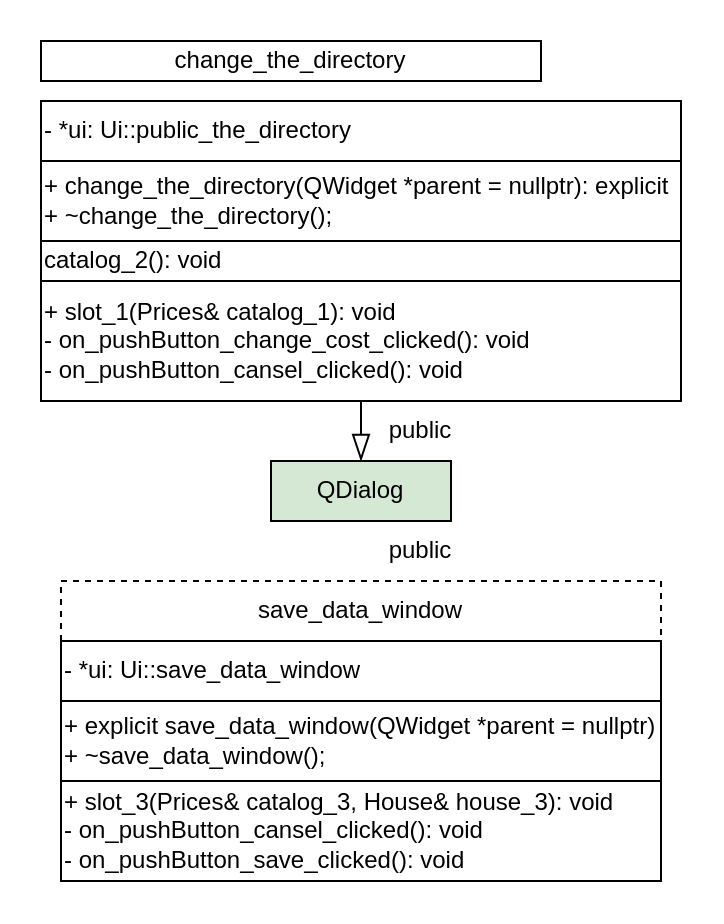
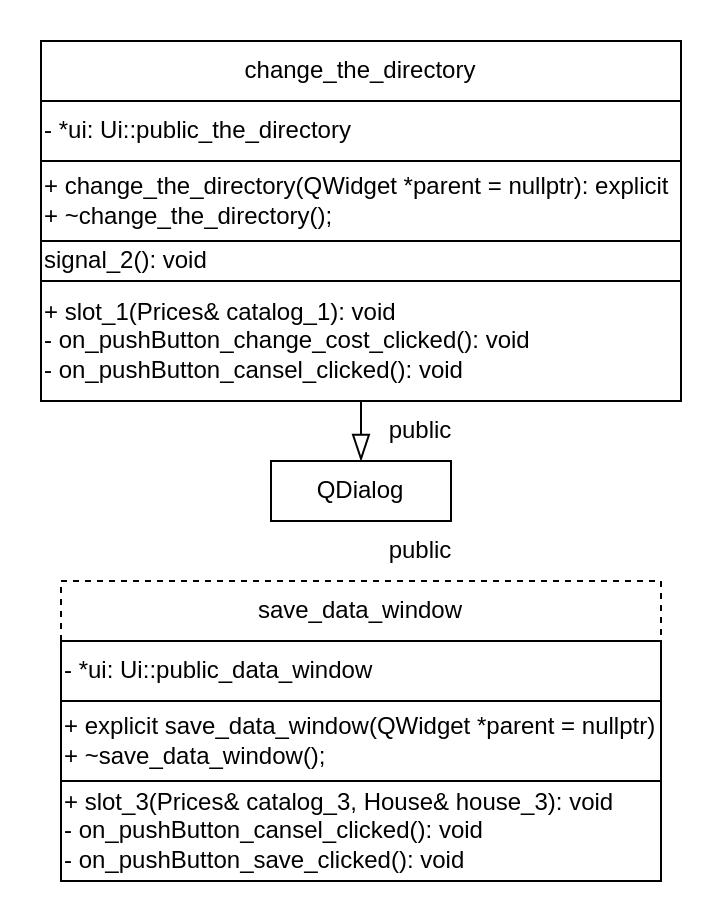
  <mxCell id="0" />
  <mxCell id="1" parent="0" />
- <mxCell id="2" value="&lt;div style=&quot;margin-top: 0px; margin-bottom: 0px;&quot;&gt;&lt;span style=&quot;&quot;&gt;QDialog&lt;/span&gt;&lt;/div&gt;" style="rounded=0;whiteSpace=wrap;html=1;fontColor=default;fontStyle=0;align=center;fontFamily=Helvetica;fillColor=#d5e8d4;" vertex="1" parent="1"><mxGeometry x="135" y="230" width="90" height="30" as="geometry" /></mxCell>
+ <mxCell id="2" value="&lt;div style=&quot;margin-top: 0px; margin-bottom: 0px;&quot;&gt;&lt;span style=&quot;&quot;&gt;QDialog&lt;/span&gt;&lt;/div&gt;" style="rounded=0;whiteSpace=wrap;html=1;fontColor=default;fontStyle=0;align=center;fontFamily=Helvetica;" vertex="1" parent="1"><mxGeometry x="135" y="230" width="90" height="30" as="geometry" /></mxCell>
  <mxCell id="3" value="&lt;div style=&quot;margin-top: 0px; margin-bottom: 0px;&quot;&gt;&lt;span style=&quot;background-color: initial; white-space: normal;&quot;&gt;- &lt;/span&gt;&lt;span style=&quot;background-color: initial; white-space: normal;&quot;&gt;*ui:&amp;nbsp;&lt;/span&gt;Ui&lt;span style=&quot;background-color: initial; white-space: normal;&quot;&gt;::&lt;/span&gt;&lt;span style=&quot;background-color: initial; white-space: normal;&quot;&gt;public_the_directory&lt;/span&gt;&lt;span style=&quot;background-color: initial; white-space: normal;&quot;&gt;&amp;nbsp;&lt;/span&gt;&lt;br&gt;&lt;/div&gt;" style="rounded=0;whiteSpace=wrap;html=1;fontColor=default;fontStyle=0;align=left;fontFamily=Helvetica;" vertex="1" parent="1"><mxGeometry x="20" y="50" width="320" height="30" as="geometry" /></mxCell>
  <mxCell id="4" value="&lt;div style=&quot;margin-top: 0px; margin-bottom: 0px;&quot;&gt;&lt;span style=&quot;&quot;&gt;+ change_the_directory&lt;/span&gt;(&lt;span style=&quot;&quot;&gt;QWidget&lt;/span&gt;&lt;span style=&quot;&quot;&gt; &lt;/span&gt;*&lt;span style=&quot;&quot;&gt;parent&lt;/span&gt;&lt;span style=&quot;&quot;&gt; &lt;/span&gt;=&lt;span style=&quot;&quot;&gt; &lt;/span&gt;&lt;span style=&quot;&quot;&gt;nullptr&lt;/span&gt;): explicit&lt;span style=&quot;background-color: initial; white-space: normal;&quot;&gt;&lt;/span&gt;&lt;/div&gt;&lt;div style=&quot;margin-top: 0px; margin-bottom: 0px;&quot;&gt;+ ~&lt;span style=&quot;&quot;&gt;change_the_directory&lt;/span&gt;();&lt;/div&gt;" style="rounded=0;whiteSpace=wrap;html=1;fontColor=default;fontStyle=0;align=left;fontFamily=Helvetica;" vertex="1" parent="1"><mxGeometry x="20" y="80" width="320" height="40" as="geometry" /></mxCell>
- <mxCell id="5" value="&lt;div style=&quot;margin-top: 0px; margin-bottom: 0px;&quot;&gt;&lt;span style=&quot;&quot;&gt;catalog_2&lt;/span&gt;(): void&lt;span style=&quot;background-color: initial; white-space: normal;&quot;&gt;&lt;/span&gt;&lt;/div&gt;" style="rounded=0;whiteSpace=wrap;html=1;fontColor=default;fontStyle=0;align=left;fontFamily=Helvetica;" vertex="1" parent="1"><mxGeometry x="20" y="120" width="320" height="20" as="geometry" /></mxCell>
+ <mxCell id="5" value="&lt;div style=&quot;margin-top: 0px; margin-bottom: 0px;&quot;&gt;&lt;span style=&quot;&quot;&gt;signal_2&lt;/span&gt;(): void&lt;span style=&quot;background-color: initial; white-space: normal;&quot;&gt;&lt;/span&gt;&lt;/div&gt;" style="rounded=0;whiteSpace=wrap;html=1;fontColor=default;fontStyle=0;align=left;fontFamily=Helvetica;" vertex="1" parent="1"><mxGeometry x="20" y="120" width="320" height="20" as="geometry" /></mxCell>
  <mxCell id="6" value="&lt;div style=&quot;margin-top: 0px; margin-bottom: 0px;&quot;&gt;&lt;span style=&quot;&quot;&gt;+ slot_1&lt;/span&gt;(&lt;span style=&quot;&quot;&gt;Prices&lt;/span&gt;&amp;amp;&lt;span style=&quot;&quot;&gt; &lt;/span&gt;&lt;span style=&quot;&quot;&gt;catalog_1&lt;/span&gt;): void&lt;span style=&quot;background-color: initial; white-space: normal;&quot;&gt;&lt;/span&gt;&lt;/div&gt;&lt;div style=&quot;margin-top: 0px; margin-bottom: 0px;&quot;&gt;&lt;span style=&quot;&quot;&gt;- on_pushButton_change_cost_clicked&lt;/span&gt;(): void&lt;span style=&quot;background-color: initial; white-space: normal;&quot;&gt;&lt;/span&gt;&lt;/div&gt;&lt;div style=&quot;margin-top: 0px; margin-bottom: 0px;&quot;&gt;&lt;span style=&quot;&quot;&gt;- on_pushButton_cansel_clicked&lt;/span&gt;(): void&lt;span style=&quot;background-color: initial; white-space: normal;&quot;&gt;&lt;/span&gt;&lt;/div&gt;" style="rounded=0;whiteSpace=wrap;html=1;fontColor=default;fontStyle=0;align=left;fontFamily=Helvetica;" vertex="1" parent="1"><mxGeometry x="20" y="140" width="320" height="60" as="geometry" /></mxCell>
- <mxCell id="7" value="&lt;div style=&quot;margin-top: 0px; margin-bottom: 0px;&quot;&gt;&lt;span style=&quot;&quot;&gt;change_the_directory&lt;/span&gt;&lt;/div&gt;" style="rounded=0;whiteSpace=wrap;html=1;fontColor=default;fontStyle=0;align=center;fontFamily=Helvetica;" vertex="1" parent="1"><mxGeometry x="20" y="20" width="250" height="20" as="geometry" /></mxCell>
+ <mxCell id="7" value="&lt;div style=&quot;margin-top: 0px; margin-bottom: 0px;&quot;&gt;&lt;span style=&quot;&quot;&gt;change_the_directory&lt;/span&gt;&lt;/div&gt;" style="rounded=0;whiteSpace=wrap;html=1;fontColor=default;fontStyle=0;align=center;fontFamily=Helvetica;" vertex="1" parent="1"><mxGeometry x="20" y="20" width="320" height="30" as="geometry" /></mxCell>
  <mxCell id="8" value="&lt;div style=&quot;margin-top: 0px; margin-bottom: 0px;&quot;&gt;&lt;span style=&quot;&quot;&gt;save_data_window&lt;/span&gt;&lt;/div&gt;" style="rounded=0;whiteSpace=wrap;html=1;labelBackgroundColor=none;fontColor=default;fontStyle=0;align=center;fontFamily=Helvetica;dashed=1;" vertex="1" parent="1"><mxGeometry x="30" y="290" width="300" height="30" as="geometry" /></mxCell>
  <mxCell id="9" value="&lt;div style=&quot;margin-top: 0px; margin-bottom: 0px;&quot;&gt;&lt;span style=&quot;&quot;&gt;+ explicit&lt;/span&gt;&lt;span style=&quot;&quot;&gt; &lt;/span&gt;&lt;span style=&quot;&quot;&gt;save_data_window&lt;/span&gt;(&lt;span style=&quot;&quot;&gt;QWidget&lt;/span&gt;&lt;span style=&quot;&quot;&gt; &lt;/span&gt;*&lt;span style=&quot;&quot;&gt;parent&lt;/span&gt;&lt;span style=&quot;&quot;&gt; &lt;/span&gt;=&lt;span style=&quot;&quot;&gt; &lt;/span&gt;&lt;span style=&quot;&quot;&gt;nullptr&lt;/span&gt;)&lt;/div&gt;&lt;div style=&quot;margin-top: 0px; margin-bottom: 0px;&quot;&gt;+ ~&lt;span style=&quot;&quot;&gt;save_data_window&lt;/span&gt;();&lt;/div&gt;" style="rounded=0;whiteSpace=wrap;html=1;labelBackgroundColor=none;fontColor=default;fontStyle=0;align=left;fontFamily=Helvetica;" vertex="1" parent="1"><mxGeometry x="30" y="350" width="300" height="40" as="geometry" /></mxCell>
- <mxCell id="10" value="&lt;div style=&quot;margin-top: 0px; margin-bottom: 0px;&quot;&gt;- *ui:&amp;nbsp;&lt;span style=&quot;background-color: initial;&quot;&gt;Ui&lt;/span&gt;&lt;span style=&quot;background-color: initial;&quot;&gt;::&lt;/span&gt;&lt;span style=&quot;background-color: initial;&quot;&gt;save_data_window&lt;/span&gt;&lt;span style=&quot;background-color: initial;&quot;&gt;&amp;nbsp;&lt;/span&gt;&lt;/div&gt;" style="rounded=0;whiteSpace=wrap;html=1;labelBackgroundColor=none;fontColor=default;fontStyle=0;align=left;fontFamily=Helvetica;" vertex="1" parent="1"><mxGeometry x="30" y="320" width="300" height="30" as="geometry" /></mxCell>
+ <mxCell id="10" value="&lt;div style=&quot;margin-top: 0px; margin-bottom: 0px;&quot;&gt;- *ui:&amp;nbsp;&lt;span style=&quot;background-color: initial;&quot;&gt;Ui&lt;/span&gt;&lt;span style=&quot;background-color: initial;&quot;&gt;::&lt;/span&gt;&lt;span style=&quot;background-color: initial;&quot;&gt;public_data_window&lt;/span&gt;&lt;span style=&quot;background-color: initial;&quot;&gt;&amp;nbsp;&lt;/span&gt;&lt;/div&gt;" style="rounded=0;whiteSpace=wrap;html=1;labelBackgroundColor=none;fontColor=default;fontStyle=0;align=left;fontFamily=Helvetica;" vertex="1" parent="1"><mxGeometry x="30" y="320" width="300" height="30" as="geometry" /></mxCell>
  <mxCell id="11" value="&lt;div style=&quot;margin-top: 0px; margin-bottom: 0px;&quot;&gt;&lt;span style=&quot;&quot;&gt;+ &lt;/span&gt;&lt;span style=&quot;&quot;&gt;slot_3&lt;/span&gt;(&lt;span style=&quot;&quot;&gt;Prices&lt;/span&gt;&amp;amp;&lt;span style=&quot;&quot;&gt; &lt;/span&gt;&lt;span style=&quot;&quot;&gt;catalog_3&lt;/span&gt;,&lt;span style=&quot;&quot;&gt; &lt;/span&gt;&lt;span style=&quot;&quot;&gt;House&lt;/span&gt;&amp;amp;&lt;span style=&quot;&quot;&gt; &lt;/span&gt;&lt;span style=&quot;&quot;&gt;house_3&lt;/span&gt;):&amp;nbsp;&lt;span style=&quot;background-color: initial;&quot;&gt;void&lt;/span&gt;&lt;span style=&quot;background-color: initial;&quot;&gt;&amp;nbsp;&lt;/span&gt;&lt;/div&gt;&lt;div style=&quot;margin-top: 0px; margin-bottom: 0px;&quot;&gt;&lt;span style=&quot;&quot;&gt;- on_pushButton_cansel_clicked&lt;/span&gt;():&amp;nbsp;&lt;span style=&quot;background-color: initial;&quot;&gt;void&lt;/span&gt;&lt;span style=&quot;background-color: initial;&quot;&gt;&amp;nbsp;&lt;/span&gt;&lt;/div&gt;&lt;div style=&quot;margin-top: 0px; margin-bottom: 0px;&quot;&gt;&lt;span style=&quot;&quot;&gt;- on_pushButton_save_clicked&lt;/span&gt;():&amp;nbsp;&lt;span style=&quot;background-color: initial;&quot;&gt;void&lt;/span&gt;&lt;span style=&quot;background-color: initial;&quot;&gt;&amp;nbsp;&lt;/span&gt;&lt;/div&gt;" style="rounded=0;whiteSpace=wrap;html=1;labelBackgroundColor=none;fontColor=default;fontStyle=0;align=left;fontFamily=Helvetica;" vertex="1" parent="1"><mxGeometry x="30" y="390" width="300" height="50" as="geometry" /></mxCell>
  <mxCell id="12" value="" style="endArrow=blockThin;html=1;rounded=0;endFill=0;endSize=11;startSize=9;jumpSize=8;entryX=0.5;entryY=0;entryDx=0;entryDy=0;exitX=0.5;exitY=1;exitDx=0;exitDy=0;" edge="1" parent="1" source="6" target="2"><mxGeometry width="50" height="50" relative="1" as="geometry"><mxPoint x="190" y="310" as="sourcePoint" /><mxPoint x="190" y="270" as="targetPoint" /></mxGeometry></mxCell>
  <mxCell id="13" value="public" style="text;html=1;align=center;verticalAlign=middle;whiteSpace=wrap;rounded=0;" vertex="1" parent="1"><mxGeometry x="180" y="260" width="60" height="30" as="geometry" /></mxCell>
  <mxCell id="14" value="public" style="text;html=1;align=center;verticalAlign=middle;whiteSpace=wrap;rounded=0;" vertex="1" parent="1"><mxGeometry x="180" y="200" width="60" height="30" as="geometry" /></mxCell>
